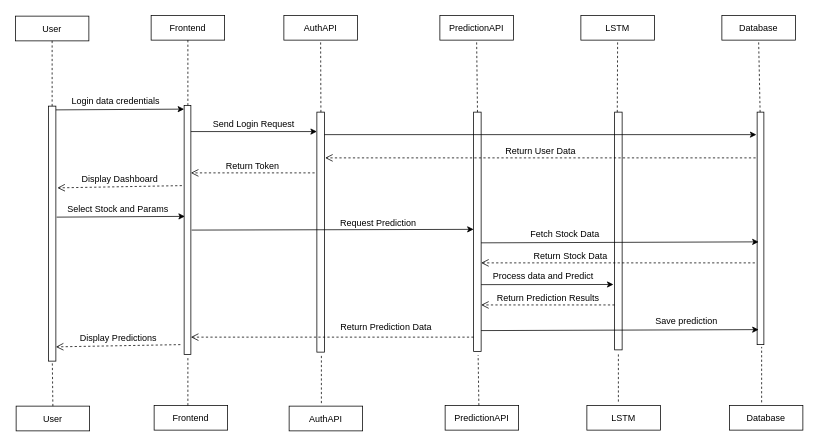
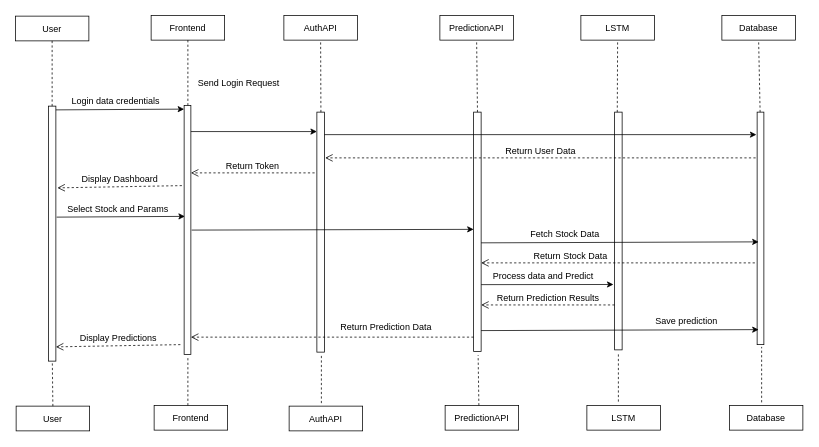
  <mxCell id="0" />
  <mxCell id="1" parent="0" />
  <mxCell id="2" value="Frontend" style="rounded=0;whiteSpace=wrap;html=1;" parent="1" vertex="1"><mxGeometry x="201" y="20" width="98" height="33" as="geometry" /></mxCell>
  <mxCell id="3" value="AuthAPI" style="rounded=0;whiteSpace=wrap;html=1;" parent="1" vertex="1"><mxGeometry x="378" y="20" width="98" height="33" as="geometry" /></mxCell>
  <mxCell id="4" value="Database" style="rounded=0;whiteSpace=wrap;html=1;" parent="1" vertex="1"><mxGeometry x="962" y="20" width="98" height="33" as="geometry" /></mxCell>
  <mxCell id="5" value="LSTM" style="rounded=0;whiteSpace=wrap;html=1;" parent="1" vertex="1"><mxGeometry x="774" y="20" width="98" height="33" as="geometry" /></mxCell>
  <mxCell id="6" value="PredictionAPI" style="rounded=0;whiteSpace=wrap;html=1;" parent="1" vertex="1"><mxGeometry x="586" y="20" width="98" height="33" as="geometry" /></mxCell>
  <mxCell id="7" value="Frontend" style="rounded=0;whiteSpace=wrap;html=1;" parent="1" vertex="1"><mxGeometry x="205" y="540" width="98" height="33" as="geometry" /></mxCell>
  <mxCell id="8" value="AuthAPI" style="rounded=0;whiteSpace=wrap;html=1;" parent="1" vertex="1"><mxGeometry x="385" y="541" width="98" height="33" as="geometry" /></mxCell>
  <mxCell id="9" value="Database" style="rounded=0;whiteSpace=wrap;html=1;" parent="1" vertex="1"><mxGeometry x="972" y="540" width="98" height="33" as="geometry" /></mxCell>
  <mxCell id="10" value="LSTM" style="rounded=0;whiteSpace=wrap;html=1;" parent="1" vertex="1"><mxGeometry x="782" y="540" width="98" height="33" as="geometry" /></mxCell>
  <mxCell id="11" value="PredictionAPI" style="rounded=0;whiteSpace=wrap;html=1;" parent="1" vertex="1"><mxGeometry x="593" y="540" width="98" height="33" as="geometry" /></mxCell>
  <mxCell id="12" value="" style="html=1;points=[[0,0,0,0,5],[0,1,0,0,-5],[1,0,0,0,5],[1,1,0,0,-5]];perimeter=orthogonalPerimeter;outlineConnect=0;targetShapes=umlLifeline;portConstraint=eastwest;newEdgeStyle={&quot;curved&quot;:0,&quot;rounded&quot;:0};" parent="1" vertex="1"><mxGeometry x="1009" y="149" width="9" height="310" as="geometry" /></mxCell>
  <mxCell id="13" value="" style="html=1;points=[[0,0,0,0,5],[0,1,0,0,-5],[1,0,0,0,5],[1,1,0,0,-5]];perimeter=orthogonalPerimeter;outlineConnect=0;targetShapes=umlLifeline;portConstraint=eastwest;newEdgeStyle={&quot;curved&quot;:0,&quot;rounded&quot;:0};" parent="1" vertex="1"><mxGeometry x="819" y="149" width="10" height="317" as="geometry" /></mxCell>
  <mxCell id="14" value="" style="html=1;points=[[0,0,0,0,5],[0,1,0,0,-5],[1,0,0,0,5],[1,1,0,0,-5]];perimeter=orthogonalPerimeter;outlineConnect=0;targetShapes=umlLifeline;portConstraint=eastwest;newEdgeStyle={&quot;curved&quot;:0,&quot;rounded&quot;:0};" parent="1" vertex="1"><mxGeometry x="631" y="149" width="10" height="319" as="geometry" /></mxCell>
  <mxCell id="15" value="" style="html=1;points=[[0,0,0,0,5],[0,1,0,0,-5],[1,0,0,0,5],[1,1,0,0,-5]];perimeter=orthogonalPerimeter;outlineConnect=0;targetShapes=umlLifeline;portConstraint=eastwest;newEdgeStyle={&quot;curved&quot;:0,&quot;rounded&quot;:0};" parent="1" vertex="1"><mxGeometry x="422" y="149" width="10" height="320" as="geometry" /></mxCell>
  <mxCell id="16" value="" style="html=1;points=[[0,0,0,0,5],[0,1,0,0,-5],[1,0,0,0,5],[1,1,0,0,-5]];perimeter=orthogonalPerimeter;outlineConnect=0;targetShapes=umlLifeline;portConstraint=eastwest;newEdgeStyle={&quot;curved&quot;:0,&quot;rounded&quot;:0};" parent="1" vertex="1"><mxGeometry x="245" y="140" width="9" height="332" as="geometry" /></mxCell>
  <mxCell id="17" value="" style="endArrow=none;dashed=1;html=1;rounded=0;entryX=0.5;entryY=1;entryDx=0;entryDy=0;" parent="1" source="16" target="2" edge="1"><mxGeometry width="50" height="50" relative="1" as="geometry"><mxPoint x="180" y="163" as="sourcePoint" /><mxPoint x="230" y="113" as="targetPoint" /></mxGeometry></mxCell>
  <mxCell id="18" value="User" style="rounded=0;whiteSpace=wrap;html=1;" parent="1" vertex="1"><mxGeometry x="20" y="21" width="98" height="33" as="geometry" /></mxCell>
  <mxCell id="19" value="User" style="rounded=0;whiteSpace=wrap;html=1;" parent="1" vertex="1"><mxGeometry x="21" y="541" width="98" height="33" as="geometry" /></mxCell>
  <mxCell id="20" value="" style="html=1;points=[[0,0,0,0,5],[0,1,0,0,-5],[1,0,0,0,5],[1,1,0,0,-5]];perimeter=orthogonalPerimeter;outlineConnect=0;targetShapes=umlLifeline;portConstraint=eastwest;newEdgeStyle={&quot;curved&quot;:0,&quot;rounded&quot;:0};" parent="1" vertex="1"><mxGeometry x="64" y="141" width="10" height="340" as="geometry" /></mxCell>
  <mxCell id="21" value="" style="endArrow=none;dashed=1;html=1;rounded=0;entryX=0.5;entryY=1;entryDx=0;entryDy=0;" parent="1" source="20" target="18" edge="1"><mxGeometry width="50" height="50" relative="1" as="geometry"><mxPoint x="-1" y="164" as="sourcePoint" /><mxPoint x="49" y="114" as="targetPoint" /></mxGeometry></mxCell>
  <mxCell id="22" value="" style="endArrow=none;dashed=1;html=1;rounded=0;entryX=0.5;entryY=1;entryDx=0;entryDy=0;exitX=0.538;exitY=0;exitDx=0;exitDy=0;exitPerimeter=0;" parent="1" source="15" target="3" edge="1"><mxGeometry width="50" height="50" relative="1" as="geometry"><mxPoint x="453" y="114" as="sourcePoint" /><mxPoint x="420" y="53" as="targetPoint" /></mxGeometry></mxCell>
  <mxCell id="23" value="" style="endArrow=none;dashed=1;html=1;rounded=0;entryX=0.5;entryY=1;entryDx=0;entryDy=0;exitX=0.514;exitY=0;exitDx=0;exitDy=0;exitPerimeter=0;" parent="1" source="14" target="6" edge="1"><mxGeometry width="50" height="50" relative="1" as="geometry"><mxPoint x="655" y="119" as="sourcePoint" /><mxPoint x="626" y="102" as="targetPoint" /></mxGeometry></mxCell>
  <mxCell id="24" value="" style="endArrow=none;dashed=1;html=1;rounded=0;entryX=0.5;entryY=1;entryDx=0;entryDy=0;exitX=0.353;exitY=0;exitDx=0;exitDy=0;exitPerimeter=0;" parent="1" source="13" target="5" edge="1"><mxGeometry width="50" height="50" relative="1" as="geometry"><mxPoint x="770" y="135" as="sourcePoint" /><mxPoint x="820" y="85" as="targetPoint" /></mxGeometry></mxCell>
  <mxCell id="25" value="" style="endArrow=none;dashed=1;html=1;rounded=0;entryX=0.5;entryY=1;entryDx=0;entryDy=0;exitX=0.443;exitY=0;exitDx=0;exitDy=0;exitPerimeter=0;" parent="1" source="12" target="4" edge="1"><mxGeometry width="50" height="50" relative="1" as="geometry"><mxPoint x="907" y="127" as="sourcePoint" /><mxPoint x="957" y="77" as="targetPoint" /></mxGeometry></mxCell>
  <mxCell id="26" value="" style="endArrow=none;dashed=1;html=1;rounded=0;entryX=0.526;entryY=1.003;entryDx=0;entryDy=0;entryPerimeter=0;exitX=0.5;exitY=0;exitDx=0;exitDy=0;" parent="1" source="19" target="20" edge="1"><mxGeometry width="50" height="50" relative="1" as="geometry"><mxPoint x="-34" y="532" as="sourcePoint" /><mxPoint x="67" y="506" as="targetPoint" /></mxGeometry></mxCell>
  <mxCell id="27" value="" style="endArrow=none;dashed=1;html=1;rounded=0;exitX=0.5;exitY=0;exitDx=0;exitDy=0;" parent="1" edge="1"><mxGeometry width="50" height="50" relative="1" as="geometry"><mxPoint x="250" y="540" as="sourcePoint" /><mxPoint x="250" y="476" as="targetPoint" /></mxGeometry></mxCell>
  <mxCell id="28" value="" style="endArrow=none;dashed=1;html=1;rounded=0;exitX=0.5;exitY=0;exitDx=0;exitDy=0;" parent="1" edge="1"><mxGeometry width="50" height="50" relative="1" as="geometry"><mxPoint x="638" y="540" as="sourcePoint" /><mxPoint x="637" y="473" as="targetPoint" /></mxGeometry></mxCell>
  <mxCell id="29" value="" style="endArrow=none;dashed=1;html=1;rounded=0;exitX=0.5;exitY=0;exitDx=0;exitDy=0;" parent="1" edge="1"><mxGeometry width="50" height="50" relative="1" as="geometry"><mxPoint x="428" y="537" as="sourcePoint" /><mxPoint x="428" y="472" as="targetPoint" /></mxGeometry></mxCell>
  <mxCell id="30" value="" style="endArrow=none;dashed=1;html=1;rounded=0;" parent="1" edge="1"><mxGeometry width="50" height="50" relative="1" as="geometry"><mxPoint x="824" y="535" as="sourcePoint" /><mxPoint x="824" y="470" as="targetPoint" /></mxGeometry></mxCell>
  <mxCell id="31" value="" style="endArrow=none;dashed=1;html=1;rounded=0;exitX=0.5;exitY=0;exitDx=0;exitDy=0;" parent="1" edge="1"><mxGeometry width="50" height="50" relative="1" as="geometry"><mxPoint x="1015" y="536" as="sourcePoint" /><mxPoint x="1015" y="462" as="targetPoint" /></mxGeometry></mxCell>
  <mxCell id="32" value="" style="endArrow=classic;html=1;rounded=0;entryX=0;entryY=0;entryDx=0;entryDy=5;entryPerimeter=0;exitX=1;exitY=0;exitDx=0;exitDy=5;exitPerimeter=0;" parent="1" source="20" target="16" edge="1"><mxGeometry width="50" height="50" relative="1" as="geometry"><mxPoint x="-40" y="247" as="sourcePoint" /><mxPoint x="10" y="197" as="targetPoint" /></mxGeometry></mxCell>
  <mxCell id="33" value="" style="endArrow=classic;html=1;rounded=0;entryX=0;entryY=0.081;entryDx=0;entryDy=0;entryPerimeter=0;" parent="1" source="16" target="15" edge="1"><mxGeometry width="50" height="50" relative="1" as="geometry"><mxPoint x="-32" y="267" as="sourcePoint" /><mxPoint x="400" y="180" as="targetPoint" /></mxGeometry></mxCell>
  <mxCell id="34" value="" style="endArrow=classic;html=1;rounded=0;" parent="1" source="15" edge="1"><mxGeometry width="50" height="50" relative="1" as="geometry"><mxPoint x="503" y="207" as="sourcePoint" /><mxPoint x="1008" y="179" as="targetPoint" /></mxGeometry></mxCell>
  <mxCell id="35" value="&lt;font style=&quot;font-size: 12px;&quot;&gt;Return User Data&lt;/font&gt;" style="html=1;verticalAlign=bottom;endArrow=open;dashed=1;endSize=8;curved=0;rounded=0;" parent="1" edge="1"><mxGeometry relative="1" as="geometry"><mxPoint x="1007" y="210" as="sourcePoint" /><mxPoint x="433" y="210" as="targetPoint" /></mxGeometry></mxCell>
  <mxCell id="36" value="&lt;font style=&quot;font-size: 12px;&quot;&gt;Return Token&lt;/font&gt;" style="html=1;verticalAlign=bottom;endArrow=open;dashed=1;endSize=8;curved=0;rounded=0;" parent="1" target="16" edge="1"><mxGeometry relative="1" as="geometry"><mxPoint x="419" y="230" as="sourcePoint" /><mxPoint x="339" y="230" as="targetPoint" /></mxGeometry></mxCell>
  <mxCell id="37" value="&lt;font style=&quot;font-size: 12px;&quot;&gt;Display Dashboard&lt;/font&gt;" style="html=1;verticalAlign=bottom;endArrow=open;dashed=1;endSize=8;curved=0;rounded=0;" parent="1" edge="1"><mxGeometry relative="1" as="geometry"><mxPoint x="242" y="247" as="sourcePoint" /><mxPoint x="76" y="250" as="targetPoint" /></mxGeometry></mxCell>
  <mxCell id="38" value="" style="endArrow=classic;html=1;rounded=0;entryX=0;entryY=0;entryDx=0;entryDy=5;entryPerimeter=0;exitX=1;exitY=0;exitDx=0;exitDy=5;exitPerimeter=0;" parent="1" edge="1"><mxGeometry width="50" height="50" relative="1" as="geometry"><mxPoint x="75" y="289" as="sourcePoint" /><mxPoint x="246" y="288" as="targetPoint" /></mxGeometry></mxCell>
  <mxCell id="39" value="" style="endArrow=classic;html=1;rounded=0;entryX=0;entryY=0.49;entryDx=0;entryDy=0;entryPerimeter=0;exitX=1;exitY=0;exitDx=0;exitDy=5;exitPerimeter=0;" parent="1" target="14" edge="1"><mxGeometry width="50" height="50" relative="1" as="geometry"><mxPoint x="255" y="306.29" as="sourcePoint" /><mxPoint x="426" y="305.29" as="targetPoint" /></mxGeometry></mxCell>
  <mxCell id="40" value="" style="endArrow=classic;html=1;rounded=0;exitX=1;exitY=0;exitDx=0;exitDy=5;exitPerimeter=0;" parent="1" edge="1"><mxGeometry width="50" height="50" relative="1" as="geometry"><mxPoint x="641" y="323.29" as="sourcePoint" /><mxPoint x="1011" y="322" as="targetPoint" /></mxGeometry></mxCell>
  <mxCell id="41" value="" style="endArrow=classic;html=1;rounded=0;entryX=-0.157;entryY=0.725;entryDx=0;entryDy=0;entryPerimeter=0;exitX=1;exitY=0;exitDx=0;exitDy=5;exitPerimeter=0;" parent="1" target="13" edge="1"><mxGeometry width="50" height="50" relative="1" as="geometry"><mxPoint x="641" y="379" as="sourcePoint" /><mxPoint x="812" y="378" as="targetPoint" /></mxGeometry></mxCell>
  <mxCell id="42" value="&lt;font style=&quot;font-size: 12px;&quot;&gt;Return Stock Data&lt;/font&gt;" style="html=1;verticalAlign=bottom;endArrow=open;dashed=1;endSize=8;curved=0;rounded=0;" parent="1" edge="1"><mxGeometry x="0.348" relative="1" as="geometry"><mxPoint x="1006" y="350" as="sourcePoint" /><mxPoint x="641" y="350" as="targetPoint" /><mxPoint as="offset" /></mxGeometry></mxCell>
  <mxCell id="43" value="&lt;font style=&quot;font-size: 12px;&quot;&gt;Return Prediction Results&lt;/font&gt;" style="html=1;verticalAlign=bottom;endArrow=open;dashed=1;endSize=8;curved=0;rounded=0;exitX=0;exitY=0.811;exitDx=0;exitDy=0;exitPerimeter=0;" parent="1" source="13" target="14" edge="1"><mxGeometry relative="1" as="geometry"><mxPoint x="811" y="406" as="sourcePoint" /><mxPoint x="646" y="406" as="targetPoint" /></mxGeometry></mxCell>
  <mxCell id="44" value="" style="endArrow=classic;html=1;rounded=0;exitX=1;exitY=0;exitDx=0;exitDy=5;exitPerimeter=0;" parent="1" edge="1"><mxGeometry width="50" height="50" relative="1" as="geometry"><mxPoint x="641" y="440.29" as="sourcePoint" /><mxPoint x="1011" y="439" as="targetPoint" /></mxGeometry></mxCell>
  <mxCell id="45" value="&lt;font style=&quot;font-size: 12px;&quot;&gt;Return Prediction Data&lt;/font&gt;" style="html=1;verticalAlign=bottom;endArrow=open;dashed=1;endSize=8;curved=0;rounded=0;" parent="1" source="14" edge="1"><mxGeometry x="-0.374" y="-4" relative="1" as="geometry"><mxPoint x="419" y="449" as="sourcePoint" /><mxPoint x="254" y="449" as="targetPoint" /><mxPoint x="1" as="offset" /></mxGeometry></mxCell>
  <mxCell id="46" value="&lt;font style=&quot;font-size: 12px;&quot;&gt;Display Predictions&lt;/font&gt;" style="html=1;verticalAlign=bottom;endArrow=open;dashed=1;endSize=8;curved=0;rounded=0;" parent="1" edge="1"><mxGeometry relative="1" as="geometry"><mxPoint x="240" y="459" as="sourcePoint" /><mxPoint x="74" y="462" as="targetPoint" /></mxGeometry></mxCell>
  <mxCell id="47" value="Login data credentials" style="text;html=1;align=center;verticalAlign=middle;whiteSpace=wrap;rounded=0;" parent="1" vertex="1"><mxGeometry x="83" y="120" width="142" height="30" as="geometry" /></mxCell>
- <mxCell id="48" value="Send Login Request" style="text;html=1;align=center;verticalAlign=middle;whiteSpace=wrap;rounded=0;" parent="1" vertex="1"><mxGeometry x="267" y="150" width="142" height="30" as="geometry" /></mxCell>
+ <mxCell id="48" value="Send Login Request" style="text;html=1;align=center;verticalAlign=middle;whiteSpace=wrap;rounded=0;" parent="1" vertex="1"><mxGeometry x="247" y="95" width="142" height="30" as="geometry" /></mxCell>
  <mxCell id="49" value="Select Stock and Params" style="text;html=1;align=center;verticalAlign=middle;whiteSpace=wrap;rounded=0;" parent="1" vertex="1"><mxGeometry x="86" y="263" width="142" height="30" as="geometry" /></mxCell>
- <mxCell id="50" value="Request Prediction" style="text;html=1;align=center;verticalAlign=middle;whiteSpace=wrap;rounded=0;" parent="1" vertex="1"><mxGeometry x="433" y="282" width="142" height="30" as="geometry" /></mxCell>
  <mxCell id="51" value="Fetch Stock Data" style="text;html=1;align=center;verticalAlign=middle;whiteSpace=wrap;rounded=0;" parent="1" vertex="1"><mxGeometry x="682" y="297" width="142" height="30" as="geometry" /></mxCell>
  <mxCell id="52" value="Process data and Predict" style="text;html=1;align=center;verticalAlign=middle;whiteSpace=wrap;rounded=0;" parent="1" vertex="1"><mxGeometry x="653" y="353" width="142" height="30" as="geometry" /></mxCell>
  <mxCell id="53" value="Save prediction" style="text;html=1;align=center;verticalAlign=middle;whiteSpace=wrap;rounded=0;" parent="1" vertex="1"><mxGeometry x="844" y="413" width="142" height="30" as="geometry" /></mxCell>
